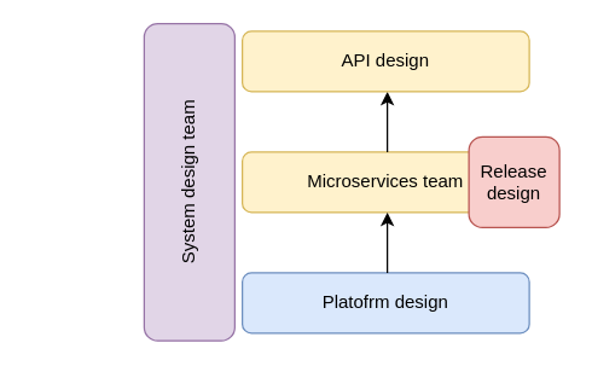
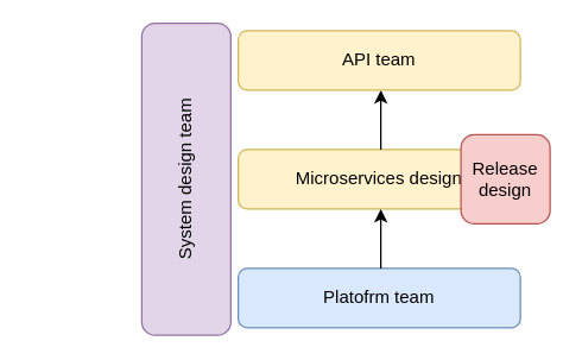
  <mxCell id="0" />
  <mxCell id="1" parent="0" />
- <mxCell id="2" value="Microservices team" style="rounded=1;whiteSpace=wrap;html=1;fillColor=#fff2cc;strokeColor=#d6b656;" vertex="1" parent="1"><mxGeometry x="160" y="100" width="190" height="40" as="geometry" /></mxCell>
+ <mxCell id="2" value="Microservices design" style="rounded=1;whiteSpace=wrap;html=1;fillColor=#fff2cc;strokeColor=#d6b656;" vertex="1" parent="1"><mxGeometry x="160" y="100" width="190" height="40" as="geometry" /></mxCell>
  <mxCell id="3" value="System design team" style="rounded=1;whiteSpace=wrap;html=1;fillColor=#e1d5e7;strokeColor=#9673a6;rotation=-90;" vertex="1" parent="1"><mxGeometry x="20" y="90" width="210" height="60" as="geometry" /></mxCell>
- <mxCell id="4" value="Platofrm design" style="rounded=1;whiteSpace=wrap;html=1;fillColor=#dae8fc;strokeColor=#6c8ebf;" vertex="1" parent="1"><mxGeometry x="160" y="180" width="190" height="40" as="geometry" /></mxCell>
+ <mxCell id="4" value="Platofrm team" style="rounded=1;whiteSpace=wrap;html=1;fillColor=#dae8fc;strokeColor=#6c8ebf;" vertex="1" parent="1"><mxGeometry x="160" y="180" width="190" height="40" as="geometry" /></mxCell>
  <mxCell id="5" value="" style="endArrow=classic;html=1;" edge="1" parent="1"><mxGeometry width="50" height="50" relative="1" as="geometry"><mxPoint x="256" y="180" as="sourcePoint" /><mxPoint x="256" y="140" as="targetPoint" /></mxGeometry></mxCell>
  <mxCell id="6" value="Release&lt;br&gt;design" style="rounded=1;whiteSpace=wrap;html=1;fillColor=#f8cecc;strokeColor=#b85450;" vertex="1" parent="1"><mxGeometry x="310" y="90" width="60" height="60" as="geometry" /></mxCell>
  <mxCell id="7" value="" style="endArrow=classic;html=1;" edge="1" parent="1"><mxGeometry width="50" height="50" relative="1" as="geometry"><mxPoint x="256" y="100" as="sourcePoint" /><mxPoint x="256" y="60" as="targetPoint" /></mxGeometry></mxCell>
- <mxCell id="8" value="API design" style="rounded=1;whiteSpace=wrap;html=1;fillColor=#fff2cc;strokeColor=#d6b656;" vertex="1" parent="1"><mxGeometry x="160" y="20" width="190" height="40" as="geometry" /></mxCell>
+ <mxCell id="8" value="API team" style="rounded=1;whiteSpace=wrap;html=1;fillColor=#fff2cc;strokeColor=#d6b656;" vertex="1" parent="1"><mxGeometry x="160" y="20" width="190" height="40" as="geometry" /></mxCell>
